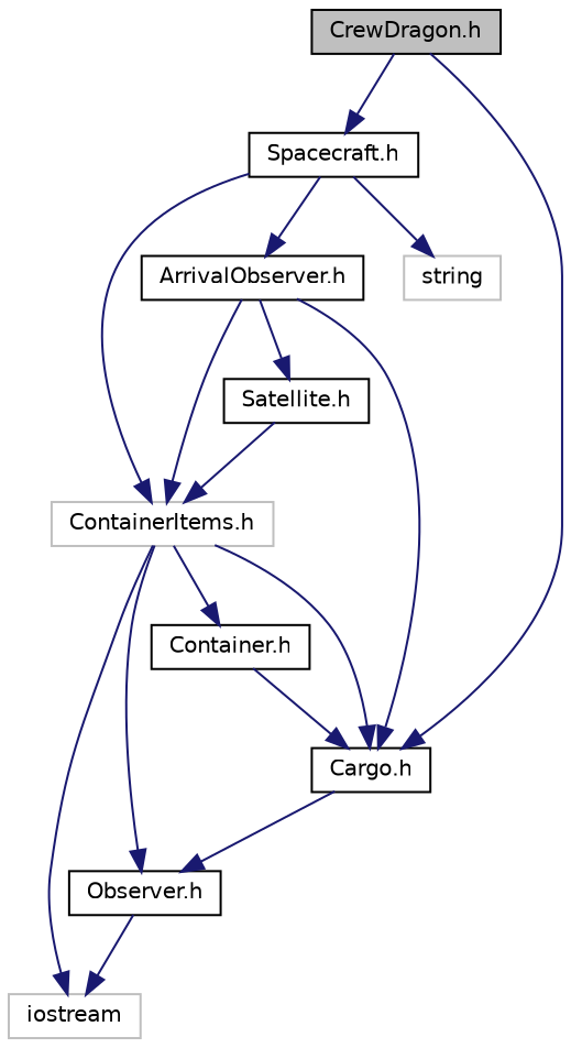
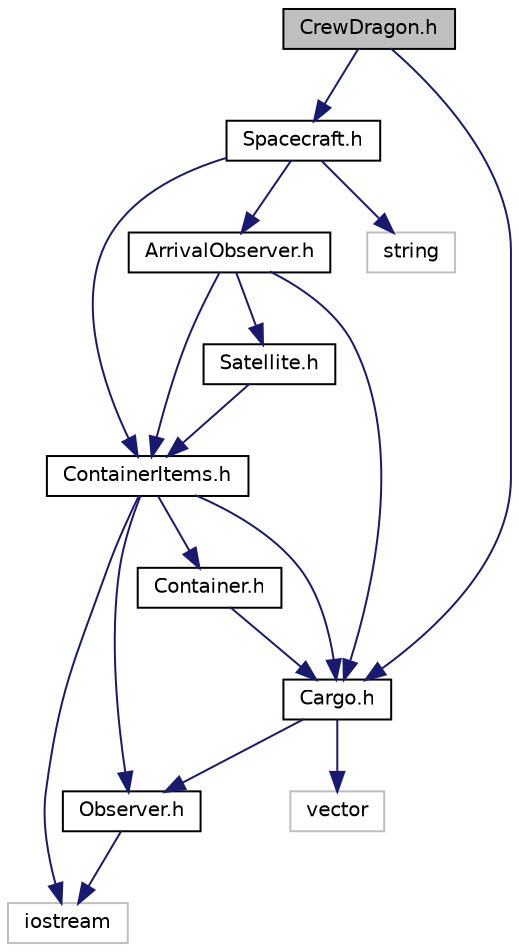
  digraph {
    node [color=black fillcolor=white fontname=Helvetica fontsize=10 shape=record style=filled]
    edge [color=midnightblue fontname=Helvetica fontsize=10 labelfontname=Helvetica labelfontsize=10 style=solid]
    n1 [fillcolor=grey75 fontcolor=black height=0.2 label="CrewDragon.h" width=0.4]
    n2 [height=0.2 label="Spacecraft.h" width=0.4]
    n3 [height=0.2 label="Cargo.h" width=0.4]
    n4 [color=grey75 height=0.2 label=string width=0.4]
-   n5 [color=grey75 height=0.2 label="ContainerItems.h" width=0.4]
+   n5 [height=0.2 label="ContainerItems.h" width=0.4]
    n6 [height=0.2 label="ArrivalObserver.h" width=0.4]
    n7 [height=0.2 label="Observer.h" width=0.4]
+   n8 [color=grey75 height=0.2 label=vector width=0.4]
    n9 [color=grey75 height=0.2 label=iostream width=0.4]
    n10 [height=0.2 label="Container.h" width=0.4]
    n11 [height=0.2 label="Satellite.h" width=0.4]
    n1 -> n2
    n1 -> n3
    n2 -> n4
    n2 -> n5
    n2 -> n6
    n3 -> n7
+   n3 -> n8
    n5 -> n3
    n5 -> n7
    n5 -> n9
    n5 -> n10
    n6 -> n3
    n6 -> n5
    n6 -> n11
    n7 -> n9
    n10 -> n3
    n11 -> n5
  }
